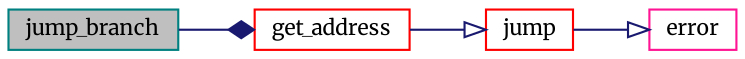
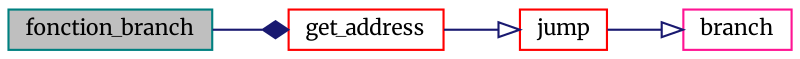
  digraph {
    fontname=Merriweather
    rankdir=LR
    node [color=red fillcolor=white fontname=Merriweather fontsize=10 shape=record style=filled]
    edge [arrowhead=onormal color=midnightblue fontname=Merriweather fontsize=10 labelfontname=FreeSans labelfontsize=10 style=solid]
-   n1 [color=teal fillcolor=grey75 fontcolor=black height=0.2 label=jump_branch width=0.4]
+   n1 [color=teal fillcolor=grey75 fontcolor=black height=0.2 label=fonction_branch width=0.4]
    n2 [height=0.2 label=get_address width=0.4]
    n3 [height=0.2 label=jump width=0.4]
-   n4 [color=deeppink height=0.2 label=error width=0.4]
+   n4 [color=deeppink height=0.2 label=branch width=0.4]
    n1 -> n2 [arrowhead=diamond]
    n2 -> n3
    n3 -> n4
  }
